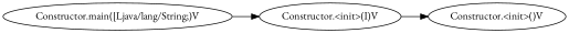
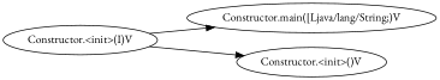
  digraph {
    fontname="EB Garamond"
    rankdir=LR
    node [fontname="EB Garamond"]
    edge [fontname="EB Garamond"]
    n1 [label="Constructor.main([Ljava/lang/String;)V"]
    n2 [label="Constructor.<init>(I)V"]
    n3 [label="Constructor.<init>()V"]
-   n1 -> n2
+   n2 -> n1
    n2 -> n3
  }
